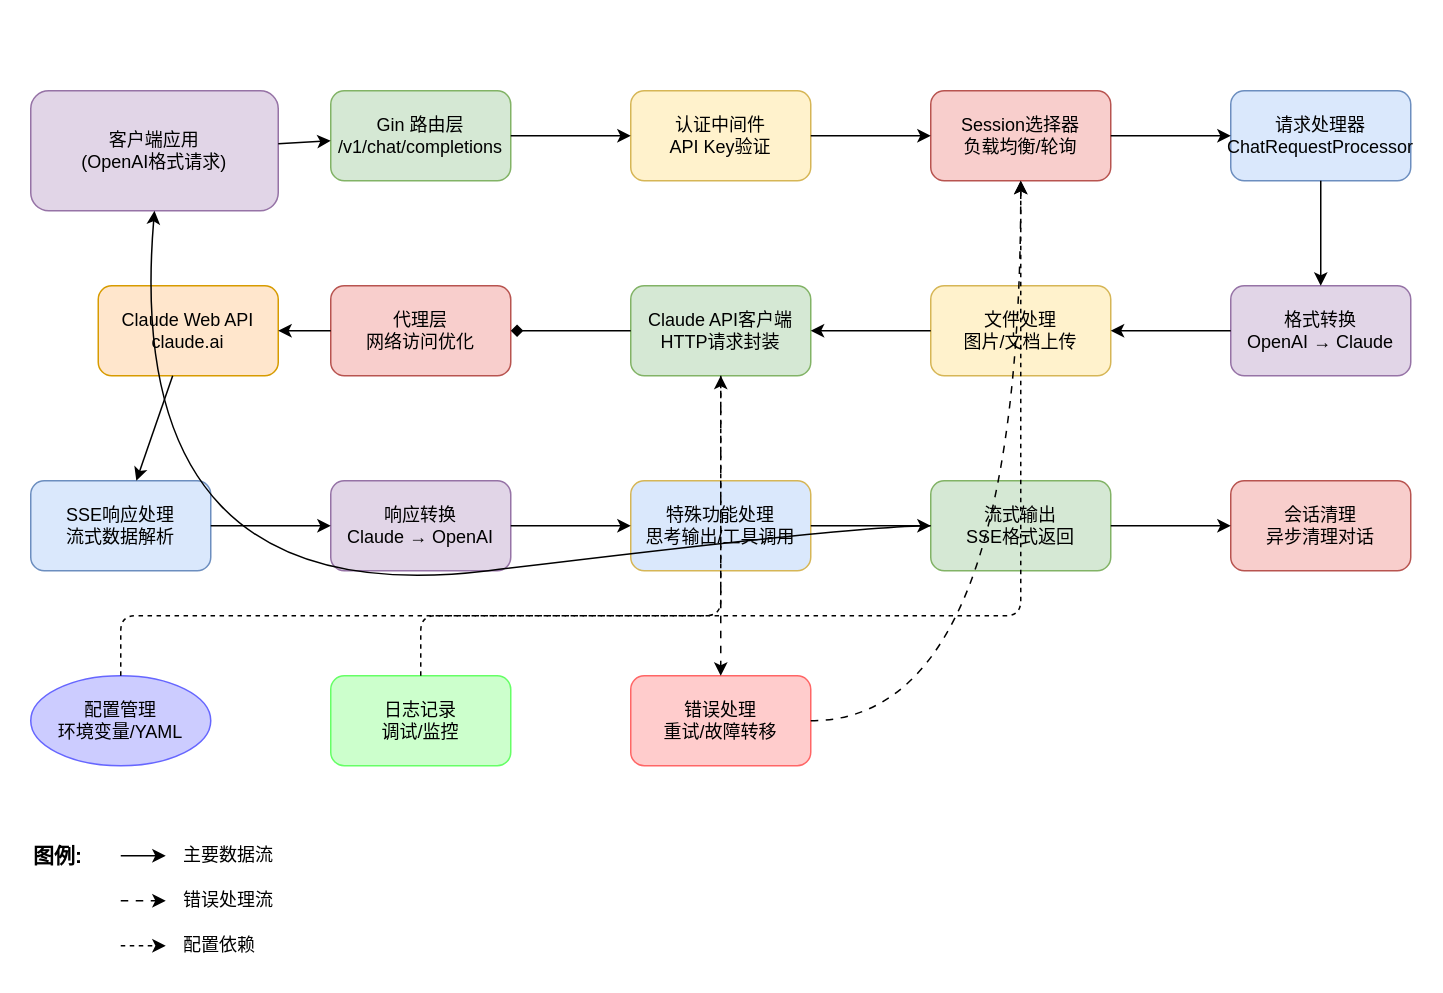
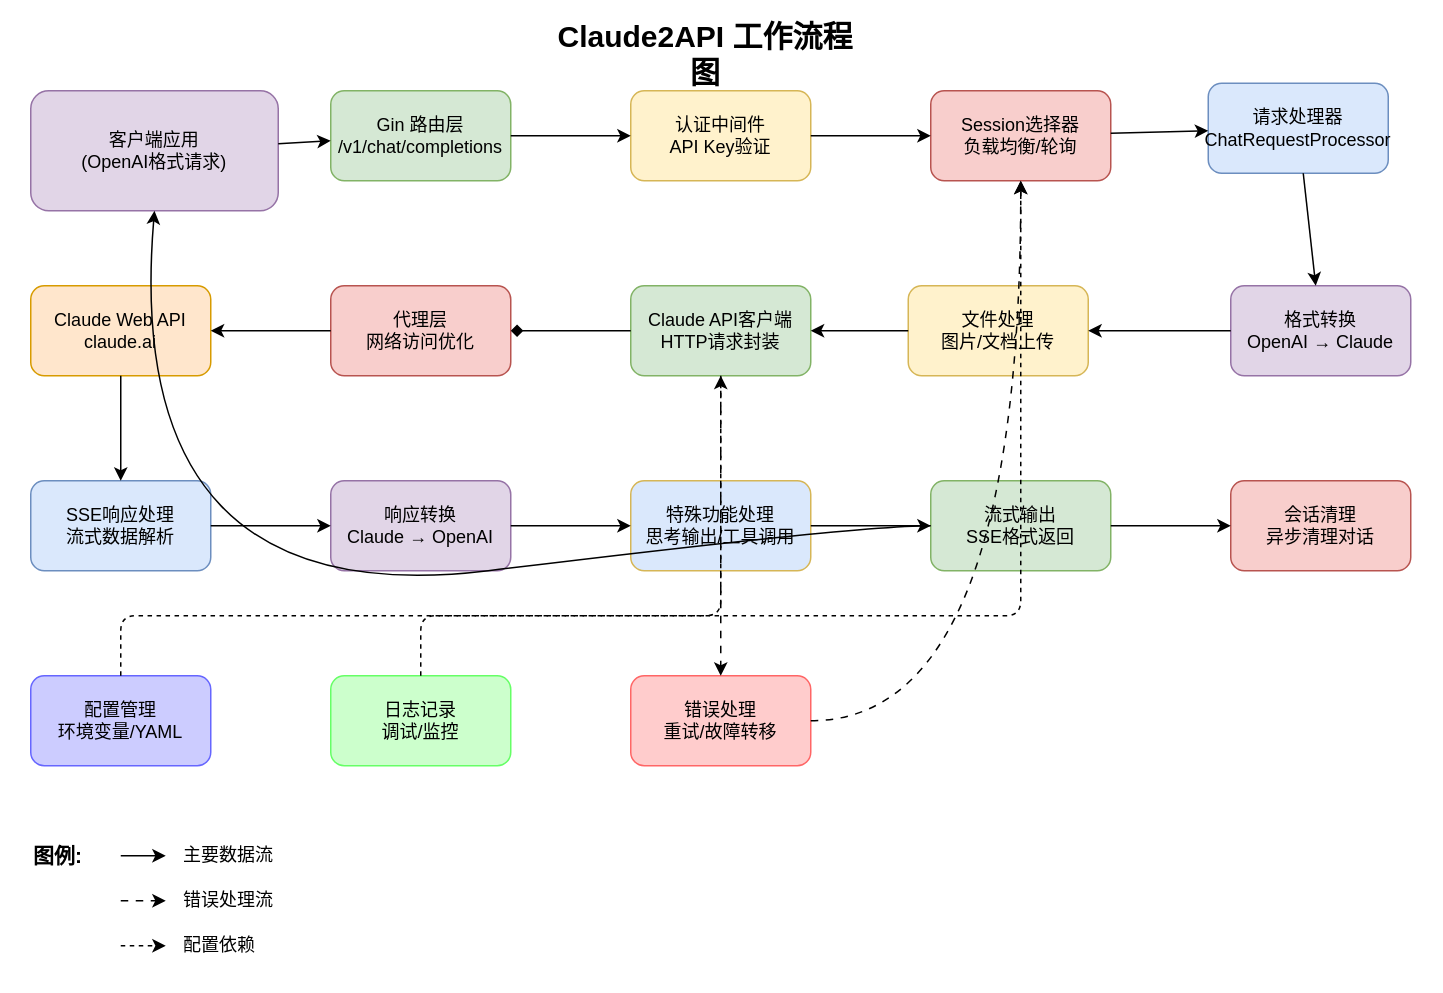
  <mxCell id="0" />
  <mxCell id="1" parent="0" />
  <mxCell id="2" value="客户端应用&#10;(OpenAI格式请求)" style="rounded=1;whiteSpace=wrap;html=1;fillColor=#e1d5e7;strokeColor=#9673a6;" vertex="1" parent="1"><mxGeometry x="20" y="60" width="165" height="80" as="geometry" /></mxCell>
  <mxCell id="3" value="Gin 路由层&#10;/v1/chat/completions" style="rounded=1;whiteSpace=wrap;html=1;fillColor=#d5e8d4;strokeColor=#82b366;" vertex="1" parent="1"><mxGeometry x="220" y="60" width="120" height="60" as="geometry" /></mxCell>
  <mxCell id="4" value="认证中间件&#10;API Key验证" style="rounded=1;whiteSpace=wrap;html=1;fillColor=#fff2cc;strokeColor=#d6b656;" vertex="1" parent="1"><mxGeometry x="420" y="60" width="120" height="60" as="geometry" /></mxCell>
  <mxCell id="5" value="Session选择器&#10;负载均衡/轮询" style="rounded=1;whiteSpace=wrap;html=1;fillColor=#f8cecc;strokeColor=#b85450;" vertex="1" parent="1"><mxGeometry x="620" y="60" width="120" height="60" as="geometry" /></mxCell>
- <mxCell id="6" value="请求处理器&#10;ChatRequestProcessor" style="rounded=1;whiteSpace=wrap;html=1;fillColor=#dae8fc;strokeColor=#6c8ebf;" vertex="1" parent="1"><mxGeometry x="820" y="60" width="120" height="60" as="geometry" /></mxCell>
+ <mxCell id="6" value="请求处理器&#10;ChatRequestProcessor" style="rounded=1;whiteSpace=wrap;html=1;fillColor=#dae8fc;strokeColor=#6c8ebf;" vertex="1" parent="1"><mxGeometry x="805" y="55" width="120" height="60" as="geometry" /></mxCell>
  <mxCell id="7" value="格式转换&#10;OpenAI → Claude" style="rounded=1;whiteSpace=wrap;html=1;fillColor=#e1d5e7;strokeColor=#9673a6;" vertex="1" parent="1"><mxGeometry x="820" y="190" width="120" height="60" as="geometry" /></mxCell>
- <mxCell id="8" value="文件处理&#10;图片/文档上传" style="rounded=1;whiteSpace=wrap;html=1;fillColor=#fff2cc;strokeColor=#d6b656;" vertex="1" parent="1"><mxGeometry x="620" y="190" width="120" height="60" as="geometry" /></mxCell>
+ <mxCell id="8" value="文件处理&#10;图片/文档上传" style="rounded=1;whiteSpace=wrap;html=1;fillColor=#fff2cc;strokeColor=#d6b656;" vertex="1" parent="1"><mxGeometry x="605" y="190" width="120" height="60" as="geometry" /></mxCell>
  <mxCell id="9" value="Claude API客户端&#10;HTTP请求封装" style="rounded=1;whiteSpace=wrap;html=1;fillColor=#d5e8d4;strokeColor=#82b366;" vertex="1" parent="1"><mxGeometry x="420" y="190" width="120" height="60" as="geometry" /></mxCell>
  <mxCell id="10" value="代理层&#10;网络访问优化" style="rounded=1;whiteSpace=wrap;html=1;fillColor=#f8cecc;strokeColor=#b85450;" vertex="1" parent="1"><mxGeometry x="220" y="190" width="120" height="60" as="geometry" /></mxCell>
- <mxCell id="11" value="Claude Web API&#10;claude.ai" style="rounded=1;whiteSpace=wrap;html=1;fillColor=#ffe6cc;strokeColor=#d79b00;" vertex="1" parent="1"><mxGeometry x="65" y="190" width="120" height="60" as="geometry" /></mxCell>
+ <mxCell id="11" value="Claude Web API&#10;claude.ai" style="rounded=1;whiteSpace=wrap;html=1;fillColor=#ffe6cc;strokeColor=#d79b00;" vertex="1" parent="1"><mxGeometry x="20" y="190" width="120" height="60" as="geometry" /></mxCell>
  <mxCell id="12" value="SSE响应处理&#10;流式数据解析" style="rounded=1;whiteSpace=wrap;html=1;fillColor=#dae8fc;strokeColor=#6c8ebf;" vertex="1" parent="1"><mxGeometry x="20" y="320" width="120" height="60" as="geometry" /></mxCell>
  <mxCell id="13" value="响应转换&#10;Claude → OpenAI" style="rounded=1;whiteSpace=wrap;html=1;fillColor=#e1d5e7;strokeColor=#9673a6;" vertex="1" parent="1"><mxGeometry x="220" y="320" width="120" height="60" as="geometry" /></mxCell>
  <mxCell id="14" value="特殊功能处理&#10;思考输出/工具调用" style="rounded=1;whiteSpace=wrap;html=1;fillColor=#dae8fc;strokeColor=#d6b656;" vertex="1" parent="1"><mxGeometry x="420" y="320" width="120" height="60" as="geometry" /></mxCell>
  <mxCell id="15" value="流式输出&#10;SSE格式返回" style="rounded=1;whiteSpace=wrap;html=1;fillColor=#d5e8d4;strokeColor=#82b366;" vertex="1" parent="1"><mxGeometry x="620" y="320" width="120" height="60" as="geometry" /></mxCell>
  <mxCell id="16" value="会话清理&#10;异步清理对话" style="rounded=1;whiteSpace=wrap;html=1;fillColor=#f8cecc;strokeColor=#b85450;" vertex="1" parent="1"><mxGeometry x="820" y="320" width="120" height="60" as="geometry" /></mxCell>
  <mxCell id="17" value="错误处理&#10;重试/故障转移" style="rounded=1;whiteSpace=wrap;html=1;fillColor=#ffcccc;strokeColor=#ff6666;" vertex="1" parent="1"><mxGeometry x="420" y="450" width="120" height="60" as="geometry" /></mxCell>
- <mxCell id="18" value="配置管理&#10;环境变量/YAML" style="ellipse;whiteSpace=wrap;html=1;fillColor=#ccccff;strokeColor=#6666ff;" vertex="1" parent="1"><mxGeometry x="20" y="450" width="120" height="60" as="geometry" /></mxCell>
+ <mxCell id="18" value="配置管理&#10;环境变量/YAML" style="rounded=1;whiteSpace=wrap;html=1;fillColor=#ccccff;strokeColor=#6666ff;" vertex="1" parent="1"><mxGeometry x="20" y="450" width="120" height="60" as="geometry" /></mxCell>
  <mxCell id="19" value="日志记录&#10;调试/监控" style="rounded=1;whiteSpace=wrap;html=1;fillColor=#ccffcc;strokeColor=#66ff66;" vertex="1" parent="1"><mxGeometry x="220" y="450" width="120" height="60" as="geometry" /></mxCell>
  <mxCell id="20" edge="1" parent="1" source="2" target="3"><mxGeometry relative="1" as="geometry" /></mxCell>
  <mxCell id="21" edge="1" parent="1" source="3" target="4"><mxGeometry relative="1" as="geometry" /></mxCell>
  <mxCell id="22" edge="1" parent="1" source="4" target="5"><mxGeometry relative="1" as="geometry" /></mxCell>
  <mxCell id="23" edge="1" parent="1" source="5" target="6"><mxGeometry relative="1" as="geometry" /></mxCell>
  <mxCell id="24" edge="1" parent="1" source="6" target="7"><mxGeometry relative="1" as="geometry" /></mxCell>
  <mxCell id="25" edge="1" parent="1" source="7" target="8"><mxGeometry relative="1" as="geometry" /></mxCell>
  <mxCell id="26" edge="1" parent="1" source="8" target="9"><mxGeometry relative="1" as="geometry" /></mxCell>
  <mxCell id="27" edge="1" parent="1" source="9" target="10" style="endArrow=diamond;"><mxGeometry relative="1" as="geometry" /></mxCell>
  <mxCell id="28" edge="1" parent="1" source="10" target="11"><mxGeometry relative="1" as="geometry" /></mxCell>
  <mxCell id="29" edge="1" parent="1" source="11" target="12"><mxGeometry relative="1" as="geometry" /></mxCell>
  <mxCell id="30" edge="1" parent="1" source="12" target="13"><mxGeometry relative="1" as="geometry" /></mxCell>
  <mxCell id="31" edge="1" parent="1" source="13" target="14"><mxGeometry relative="1" as="geometry" /></mxCell>
  <mxCell id="32" edge="1" parent="1" source="14" target="15"><mxGeometry relative="1" as="geometry" /></mxCell>
  <mxCell id="33" edge="1" parent="1" source="15" target="16"><mxGeometry relative="1" as="geometry" /></mxCell>
  <mxCell id="34" edge="1" parent="1" source="15" target="2" style="curved=1;exitX=0;exitY=0.5;entryX=0.5;entryY=1;"><mxGeometry relative="1" as="geometry"><Array as="points"><mxPoint x="570" y="350" /><mxPoint x="80" y="410" /></Array></mxGeometry></mxCell>
  <mxCell id="35" edge="1" parent="1" source="9" target="17" style="dashed=1;dashPattern=5 5;"><mxGeometry relative="1" as="geometry" /></mxCell>
  <mxCell id="36" edge="1" parent="1" source="17" target="5" style="curved=1;dashed=1;dashPattern=5 5;"><mxGeometry relative="1" as="geometry"><Array as="points"><mxPoint x="680" y="480" /></Array></mxGeometry></mxCell>
  <mxCell id="37" edge="1" parent="1" source="18" target="5" style="dashed=1;dashPattern=3 3;"><mxGeometry relative="1" as="geometry"><Array as="points"><mxPoint x="80" y="410" /><mxPoint x="680" y="410" /></Array></mxGeometry></mxCell>
  <mxCell id="38" edge="1" parent="1" source="19" target="9" style="dashed=1;dashPattern=3 3;"><mxGeometry relative="1" as="geometry"><Array as="points"><mxPoint x="280" y="410" /><mxPoint x="480" y="410" /></Array></mxGeometry></mxCell>
+ <mxCell id="39" value="Claude2API 工作流程图" style="text;html=1;strokeColor=none;fillColor=none;align=center;verticalAlign=middle;whiteSpace=wrap;rounded=0;fontSize=20;fontStyle=1;" vertex="1" parent="1"><mxGeometry x="370" y="20" width="200" height="30" as="geometry" /></mxCell>
  <mxCell id="40" value="图例:" style="text;html=1;strokeColor=none;fillColor=none;align=left;verticalAlign=middle;whiteSpace=wrap;rounded=0;fontSize=14;fontStyle=1;" vertex="1" parent="1"><mxGeometry x="20" y="560" width="50" height="20" as="geometry" /></mxCell>
  <mxCell id="41" value="主要数据流" style="text;html=1;strokeColor=none;fillColor=none;align=left;verticalAlign=middle;whiteSpace=wrap;rounded=0;" vertex="1" parent="1"><mxGeometry x="120" y="560" width="80" height="20" as="geometry" /></mxCell>
  <mxCell id="42" value="" style="endArrow=classic;html=1;rounded=0;" edge="1" parent="1"><mxGeometry width="50" height="50" relative="1" as="geometry"><mxPoint x="80" y="570" as="sourcePoint" /><mxPoint x="110" y="570" as="targetPoint" /></mxGeometry></mxCell>
  <mxCell id="43" value="错误处理流" style="text;html=1;strokeColor=none;fillColor=none;align=left;verticalAlign=middle;whiteSpace=wrap;rounded=0;" vertex="1" parent="1"><mxGeometry x="120" y="590" width="80" height="20" as="geometry" /></mxCell>
  <mxCell id="44" value="" style="endArrow=classic;html=1;rounded=0;dashed=1;dashPattern=5 5;" edge="1" parent="1"><mxGeometry width="50" height="50" relative="1" as="geometry"><mxPoint x="80" y="600" as="sourcePoint" /><mxPoint x="110" y="600" as="targetPoint" /></mxGeometry></mxCell>
  <mxCell id="45" value="配置依赖" style="text;html=1;strokeColor=none;fillColor=none;align=left;verticalAlign=middle;whiteSpace=wrap;rounded=0;" vertex="1" parent="1"><mxGeometry x="120" y="620" width="80" height="20" as="geometry" /></mxCell>
  <mxCell id="46" value="" style="endArrow=classic;html=1;rounded=0;dashed=1;dashPattern=3 3;" edge="1" parent="1"><mxGeometry width="50" height="50" relative="1" as="geometry"><mxPoint x="80" y="630" as="sourcePoint" /><mxPoint x="110" y="630" as="targetPoint" /></mxGeometry></mxCell>
